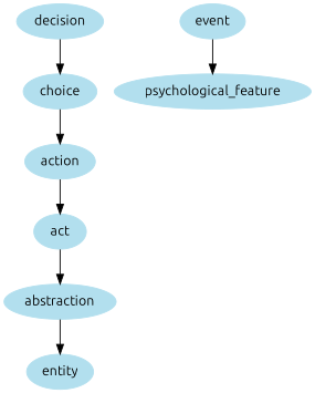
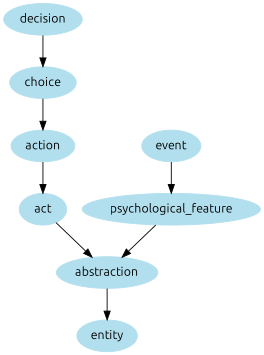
  digraph {
    fontname=Ubuntu
    node [color=lightblue2 fontname=Ubuntu style=filled]
    edge [fontname=Ubuntu]
    decision
    choice
    action
    act
    abstraction
    event
    psychological_feature
    entity
    decision -> choice
    choice -> action
    action -> act
    act -> abstraction
    abstraction -> entity
    event -> psychological_feature
+   psychological_feature -> abstraction
  }
